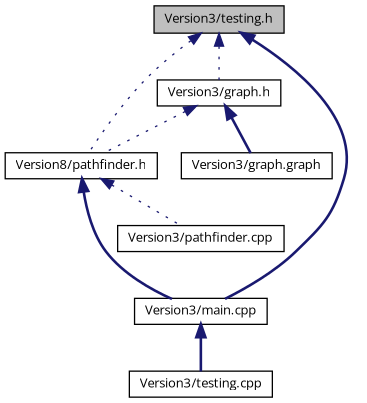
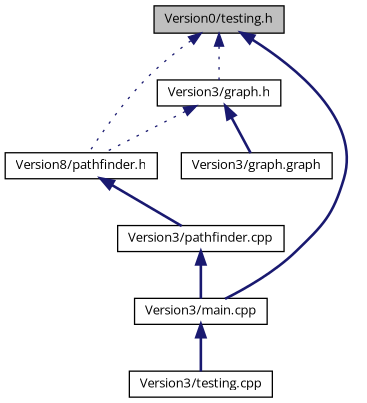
  digraph {
    fontname="Open Sans"
    node [color=black fillcolor=white fontname="Open Sans" fontsize=10 shape=record style=filled]
    edge [color=midnightblue dir=back fontname="Open Sans" fontsize=10 labelfontname=Helvetica labelfontsize=10 style=bold]
-   n1 [fillcolor=grey75 fontcolor=black height=0.2 label="Version3/testing.h" width=0.4]
+   n1 [fillcolor=grey75 fontcolor=black height=0.2 label="Version0/testing.h" width=0.4]
    n2 [height=0.2 label="Version3/graph.h" width=0.4]
    n3 [height=0.2 label="Version8/pathfinder.h" width=0.4]
    n4 [height=0.2 label="Version3/main.cpp" width=0.4]
    n5 [height=0.2 label="Version3/graph.graph" width=0.4]
    n6 [height=0.2 label="Version3/pathfinder.cpp" width=0.4]
    n7 [height=0.2 label="Version3/testing.cpp" width=0.4]
    n1 -> n2 [style=dotted]
    n1 -> n3 [style=dotted]
    n1 -> n4
    n2 -> n3 [style=dotted]
    n2 -> n5
-   n3 -> n4
-   n3 -> n6 [style=dotted]
+   n6 -> n4
+   n3 -> n6
    n4 -> n7
  }
